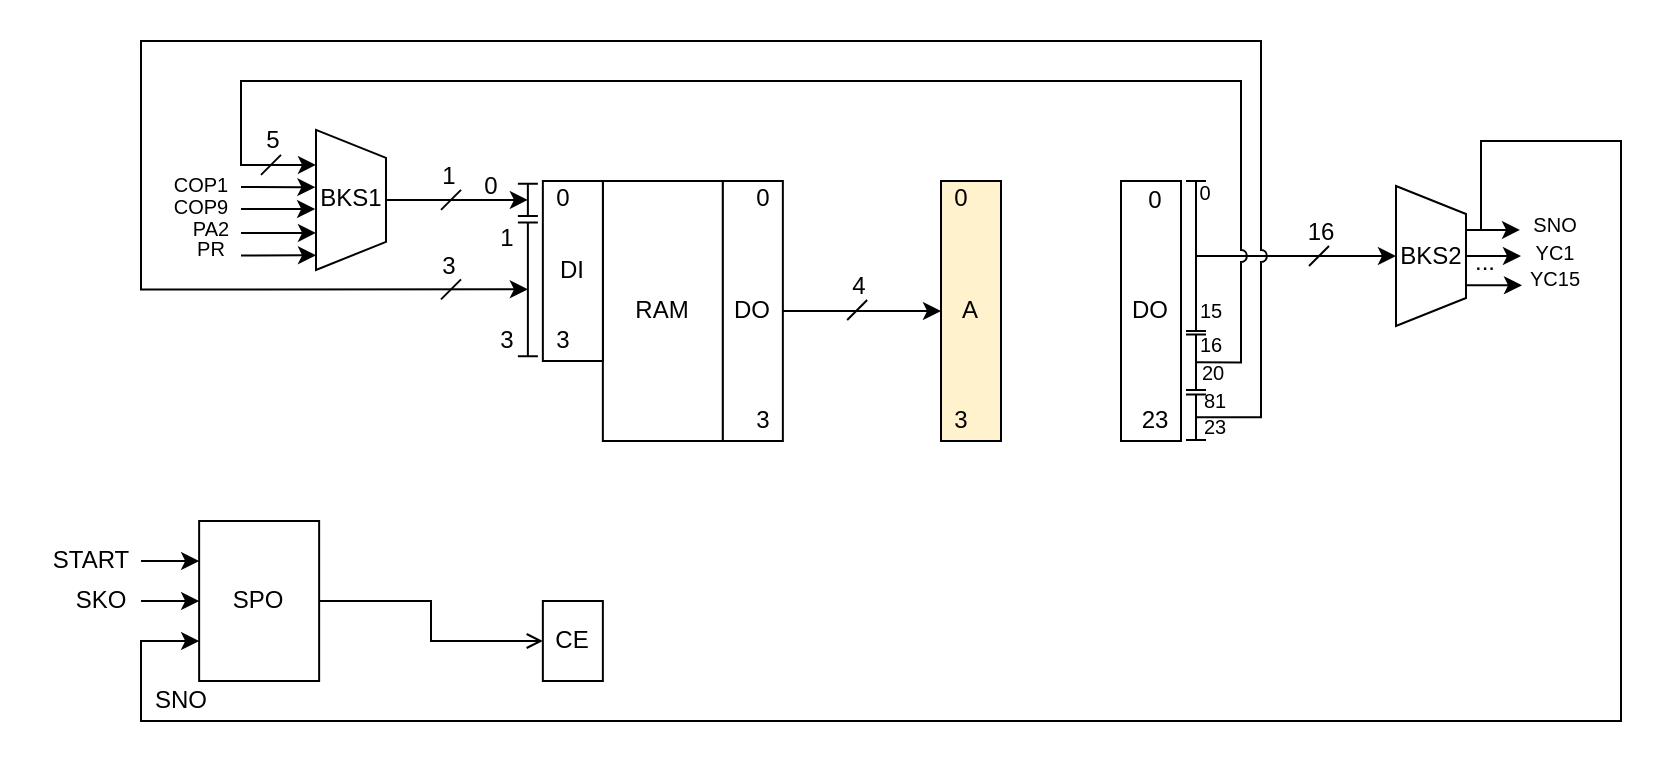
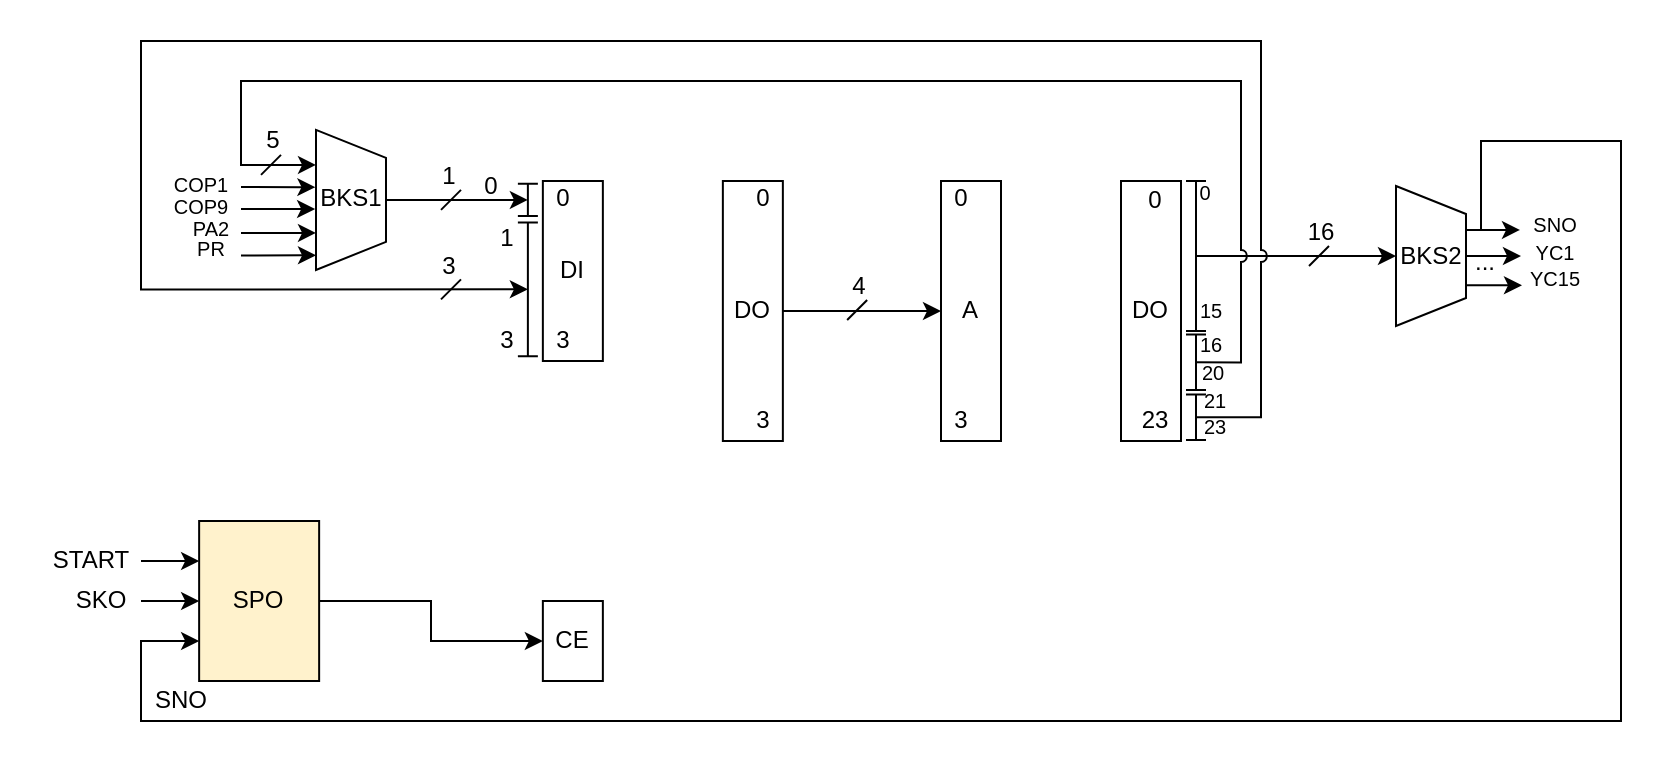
  <mxCell id="0" />
  <mxCell id="1" parent="0" />
  <mxCell id="2" style="edgeStyle=orthogonalEdgeStyle;rounded=0;jumpStyle=arc;orthogonalLoop=1;jettySize=auto;html=1;entryX=0.5;entryY=0.5;entryDx=0;entryDy=0;entryPerimeter=0;" parent="1" source="3" target="16" edge="1"><mxGeometry relative="1" as="geometry" /></mxCell>
  <mxCell id="3" value="BKS1" style="shape=trapezoid;perimeter=trapezoidPerimeter;whiteSpace=wrap;html=1;fillColor=#ffffff;rotation=90;aspect=fixed;horizontal=0;" parent="1" vertex="1"><mxGeometry x="140" y="81.95" width="70" height="35" as="geometry" /></mxCell>
  <mxCell id="4" value="DO" style="rounded=0;whiteSpace=wrap;html=1;" parent="1" vertex="1"><mxGeometry x="560" y="90" width="30" height="130" as="geometry" /></mxCell>
- <mxCell id="5" value="A" style="rounded=0;whiteSpace=wrap;html=1;fillColor=#fff2cc;" parent="1" vertex="1"><mxGeometry x="470" y="90" width="30" height="130" as="geometry" /></mxCell>
- <mxCell id="6" value="RAM" style="rounded=0;whiteSpace=wrap;html=1;" parent="1" vertex="1"><mxGeometry x="300.93" y="90" width="60" height="130" as="geometry" /></mxCell>
+ <mxCell id="5" value="A" style="rounded=0;whiteSpace=wrap;html=1;" parent="1" vertex="1"><mxGeometry x="470" y="90" width="30" height="130" as="geometry" /></mxCell>
  <mxCell id="7" style="edgeStyle=orthogonalEdgeStyle;rounded=0;orthogonalLoop=1;jettySize=auto;html=1;entryX=0;entryY=0.5;entryDx=0;entryDy=0;" parent="1" source="8" target="5" edge="1"><mxGeometry relative="1" as="geometry" /></mxCell>
  <mxCell id="8" value="DO" style="rounded=0;whiteSpace=wrap;html=1;" parent="1" vertex="1"><mxGeometry x="360.93" y="90" width="30" height="130" as="geometry" /></mxCell>
  <mxCell id="9" value="DI" style="rounded=0;whiteSpace=wrap;html=1;" parent="1" vertex="1"><mxGeometry x="270.93" y="90" width="30" height="90" as="geometry" /></mxCell>
  <mxCell id="10" value="CE" style="rounded=0;whiteSpace=wrap;html=1;" parent="1" vertex="1"><mxGeometry x="270.93" y="300" width="30" height="40" as="geometry" /></mxCell>
- <mxCell id="11" style="edgeStyle=orthogonalEdgeStyle;rounded=0;orthogonalLoop=1;jettySize=auto;html=1;entryX=0;entryY=0.5;entryDx=0;entryDy=0;endArrow=open;" parent="1" source="12" target="10" edge="1"><mxGeometry relative="1" as="geometry" /></mxCell>
- <mxCell id="12" value="SPO" style="rounded=0;whiteSpace=wrap;html=1;" parent="1" vertex="1"><mxGeometry x="99.07" y="260" width="60" height="80" as="geometry" /></mxCell>
+ <mxCell id="11" style="edgeStyle=orthogonalEdgeStyle;rounded=0;orthogonalLoop=1;jettySize=auto;html=1;entryX=0;entryY=0.5;entryDx=0;entryDy=0;" parent="1" source="12" target="10" edge="1"><mxGeometry relative="1" as="geometry" /></mxCell>
+ <mxCell id="12" value="SPO" style="rounded=0;whiteSpace=wrap;html=1;fillColor=#fff2cc;" parent="1" vertex="1"><mxGeometry x="99.07" y="260" width="60" height="80" as="geometry" /></mxCell>
  <mxCell id="13" style="edgeStyle=orthogonalEdgeStyle;rounded=0;jumpStyle=arc;orthogonalLoop=1;jettySize=auto;html=1;" parent="1" source="14" edge="1"><mxGeometry relative="1" as="geometry"><mxPoint x="760" y="127.5" as="targetPoint" /></mxGeometry></mxCell>
  <mxCell id="14" value="BKS2" style="shape=trapezoid;perimeter=trapezoidPerimeter;whiteSpace=wrap;html=1;fillColor=#ffffff;rotation=90;aspect=fixed;horizontal=0;" parent="1" vertex="1"><mxGeometry x="680" y="110" width="70" height="35" as="geometry" /></mxCell>
  <mxCell id="15" value="" style="shape=crossbar;whiteSpace=wrap;html=1;rounded=1;fontSize=12;rotation=90;" parent="1" vertex="1"><mxGeometry x="230" y="139.18" width="66.87" height="10" as="geometry" /></mxCell>
  <mxCell id="16" value="" style="shape=crossbar;whiteSpace=wrap;html=1;rounded=1;fontSize=12;rotation=90;" parent="1" vertex="1"><mxGeometry x="255.36" y="94.45" width="16.16" height="10" as="geometry" /></mxCell>
  <mxCell id="17" style="edgeStyle=orthogonalEdgeStyle;rounded=0;orthogonalLoop=1;jettySize=auto;html=1;exitX=0.5;exitY=0.5;exitDx=0;exitDy=0;exitPerimeter=0;entryX=0.5;entryY=1;entryDx=0;entryDy=0;jumpStyle=arc;" parent="1" source="18" target="14" edge="1"><mxGeometry relative="1" as="geometry" /></mxCell>
  <mxCell id="18" value="" style="shape=crossbar;whiteSpace=wrap;html=1;rounded=1;fontSize=12;rotation=90;" parent="1" vertex="1"><mxGeometry x="560" y="122.5" width="75" height="10" as="geometry" /></mxCell>
  <mxCell id="19" style="edgeStyle=orthogonalEdgeStyle;rounded=0;orthogonalLoop=1;jettySize=auto;html=1;exitX=0.5;exitY=0.5;exitDx=0;exitDy=0;exitPerimeter=0;entryX=0.25;entryY=1;entryDx=0;entryDy=0;jumpStyle=arc;" parent="1" source="20" target="3" edge="1"><mxGeometry relative="1" as="geometry"><mxPoint x="140" y="82" as="targetPoint" /><Array as="points"><mxPoint x="620" y="181" /><mxPoint x="620" y="40" /><mxPoint x="120" y="40" /><mxPoint x="120" y="82" /></Array></mxGeometry></mxCell>
  <mxCell id="20" value="" style="shape=crossbar;whiteSpace=wrap;html=1;rounded=1;fontSize=12;rotation=90;" parent="1" vertex="1"><mxGeometry x="583.6" y="175.66" width="27.79" height="10" as="geometry" /></mxCell>
  <mxCell id="21" style="edgeStyle=orthogonalEdgeStyle;rounded=0;orthogonalLoop=1;jettySize=auto;html=1;exitX=0.5;exitY=0.5;exitDx=0;exitDy=0;exitPerimeter=0;entryX=0.5;entryY=0.5;entryDx=0;entryDy=0;entryPerimeter=0;jumpStyle=arc;" parent="1" source="22" target="15" edge="1"><mxGeometry relative="1" as="geometry"><mxPoint x="150" y="130" as="targetPoint" /><Array as="points"><mxPoint x="630" y="208" /><mxPoint x="630" y="20" /><mxPoint x="70" y="20" /><mxPoint x="70" y="144" /></Array></mxGeometry></mxCell>
  <mxCell id="22" value="" style="shape=crossbar;whiteSpace=wrap;html=1;rounded=1;fontSize=12;rotation=90;" parent="1" vertex="1"><mxGeometry x="586.11" y="203.11" width="22.79" height="10" as="geometry" /></mxCell>
  <mxCell id="23" value="" style="endArrow=classic;html=1;entryX=0.409;entryY=1.008;entryDx=0;entryDy=0;entryPerimeter=0;" parent="1" edge="1"><mxGeometry width="50" height="50" relative="1" as="geometry"><mxPoint x="120" y="93" as="sourcePoint" /><mxPoint x="157.22" y="93.08" as="targetPoint" /></mxGeometry></mxCell>
  <mxCell id="24" value="" style="endArrow=classic;html=1;" parent="1" edge="1"><mxGeometry width="50" height="50" relative="1" as="geometry"><mxPoint x="120" y="104" as="sourcePoint" /><mxPoint x="157.07" y="104" as="targetPoint" /></mxGeometry></mxCell>
  <mxCell id="25" value="" style="endArrow=classic;html=1;entryX=0.75;entryY=1;entryDx=0;entryDy=0;" parent="1" edge="1"><mxGeometry width="50" height="50" relative="1" as="geometry"><mxPoint x="120" y="116" as="sourcePoint" /><mxPoint x="157.5" y="115.95" as="targetPoint" /></mxGeometry></mxCell>
  <mxCell id="26" value="" style="endArrow=classic;html=1;entryX=0.75;entryY=1;entryDx=0;entryDy=0;" parent="1" edge="1"><mxGeometry width="50" height="50" relative="1" as="geometry"><mxPoint x="120" y="127.21" as="sourcePoint" /><mxPoint x="157.5" y="127.16" as="targetPoint" /></mxGeometry></mxCell>
  <mxCell id="27" value="&lt;font style=&quot;font-size: 10px&quot;&gt;COP9&lt;/font&gt;" style="text;html=1;align=center;verticalAlign=middle;resizable=0;points=[];autosize=1;" parent="1" vertex="1"><mxGeometry x="80" y="93.45" width="40" height="20" as="geometry" /></mxCell>
  <mxCell id="28" value="&lt;font style=&quot;font-size: 10px&quot;&gt;COP1&lt;/font&gt;" style="text;html=1;align=center;verticalAlign=middle;resizable=0;points=[];autosize=1;" parent="1" vertex="1"><mxGeometry x="80" y="81.95" width="40" height="20" as="geometry" /></mxCell>
  <mxCell id="29" value="&lt;font style=&quot;font-size: 10px&quot;&gt;PR&lt;/font&gt;" style="text;html=1;align=center;verticalAlign=middle;resizable=0;points=[];autosize=1;" parent="1" vertex="1"><mxGeometry x="90" y="114.45" width="30" height="20" as="geometry" /></mxCell>
  <mxCell id="30" value="&lt;font style=&quot;font-size: 10px&quot;&gt;PA2&lt;/font&gt;" style="text;html=1;align=center;verticalAlign=middle;resizable=0;points=[];autosize=1;" parent="1" vertex="1"><mxGeometry x="90" y="104.45" width="30" height="20" as="geometry" /></mxCell>
  <mxCell id="31" value="" style="endArrow=none;html=1;" parent="1" edge="1"><mxGeometry width="50" height="50" relative="1" as="geometry"><mxPoint x="130" y="86.95" as="sourcePoint" /><mxPoint x="140" y="76.95" as="targetPoint" /></mxGeometry></mxCell>
  <mxCell id="32" value="5" style="text;html=1;align=center;verticalAlign=middle;resizable=0;points=[];autosize=1;" parent="1" vertex="1"><mxGeometry x="126" y="59.95" width="20" height="20" as="geometry" /></mxCell>
  <mxCell id="33" value="" style="endArrow=none;html=1;" parent="1" edge="1"><mxGeometry width="50" height="50" relative="1" as="geometry"><mxPoint x="220" y="149.18" as="sourcePoint" /><mxPoint x="230" y="139.18" as="targetPoint" /></mxGeometry></mxCell>
  <mxCell id="34" value="3" style="text;html=1;align=center;verticalAlign=middle;resizable=0;points=[];autosize=1;" parent="1" vertex="1"><mxGeometry x="214" y="122.5" width="20" height="20" as="geometry" /></mxCell>
  <mxCell id="35" value="" style="endArrow=none;html=1;" parent="1" edge="1"><mxGeometry width="50" height="50" relative="1" as="geometry"><mxPoint x="423.07" y="159.5" as="sourcePoint" /><mxPoint x="433.07" y="149.5" as="targetPoint" /></mxGeometry></mxCell>
  <mxCell id="36" value="4" style="text;html=1;align=center;verticalAlign=middle;resizable=0;points=[];autosize=1;" parent="1" vertex="1"><mxGeometry x="419.07" y="132.5" width="20" height="20" as="geometry" /></mxCell>
  <mxCell id="37" value="" style="endArrow=none;html=1;" parent="1" edge="1"><mxGeometry width="50" height="50" relative="1" as="geometry"><mxPoint x="654" y="132.5" as="sourcePoint" /><mxPoint x="664" y="122.5" as="targetPoint" /></mxGeometry></mxCell>
  <mxCell id="38" value="16" style="text;html=1;align=center;verticalAlign=middle;resizable=0;points=[];autosize=1;" parent="1" vertex="1"><mxGeometry x="645" y="105.5" width="30" height="20" as="geometry" /></mxCell>
  <mxCell id="39" value="" style="endArrow=classic;html=1;entryX=0;entryY=0.25;entryDx=0;entryDy=0;" parent="1" target="12" edge="1"><mxGeometry width="50" height="50" relative="1" as="geometry"><mxPoint x="70" y="280" as="sourcePoint" /><mxPoint x="99.07" y="269.04" as="targetPoint" /></mxGeometry></mxCell>
  <mxCell id="40" value="" style="endArrow=classic;html=1;entryX=0;entryY=0.5;entryDx=0;entryDy=0;" parent="1" target="12" edge="1"><mxGeometry width="50" height="50" relative="1" as="geometry"><mxPoint x="70" y="300" as="sourcePoint" /><mxPoint x="90" y="299.66" as="targetPoint" /></mxGeometry></mxCell>
  <mxCell id="41" style="edgeStyle=orthogonalEdgeStyle;rounded=0;jumpStyle=arc;orthogonalLoop=1;jettySize=auto;html=1;" parent="1" edge="1"><mxGeometry relative="1" as="geometry"><mxPoint x="760.5" y="142.16" as="targetPoint" /><mxPoint x="733" y="142.152" as="sourcePoint" /></mxGeometry></mxCell>
  <mxCell id="42" value="..." style="text;html=1;align=center;verticalAlign=middle;resizable=0;points=[];autosize=1;" parent="1" vertex="1"><mxGeometry x="727" y="121.18" width="30" height="20" as="geometry" /></mxCell>
  <mxCell id="43" style="edgeStyle=orthogonalEdgeStyle;rounded=0;jumpStyle=arc;orthogonalLoop=1;jettySize=auto;html=1;" parent="1" edge="1"><mxGeometry relative="1" as="geometry"><mxPoint x="759.5" y="114.46" as="targetPoint" /><mxPoint x="732" y="114.452" as="sourcePoint" /></mxGeometry></mxCell>
  <mxCell id="44" value="" style="endArrow=classic;html=1;entryX=0;entryY=0.75;entryDx=0;entryDy=0;rounded=0;" parent="1" target="12" edge="1"><mxGeometry width="50" height="50" relative="1" as="geometry"><mxPoint x="740" y="114" as="sourcePoint" /><mxPoint x="70" y="320" as="targetPoint" /><Array as="points"><mxPoint x="740" y="70" /><mxPoint x="810" y="70" /><mxPoint x="810" y="360" /><mxPoint x="70" y="360" /><mxPoint x="70" y="320" /></Array></mxGeometry></mxCell>
  <mxCell id="45" value="START" style="text;html=1;align=center;verticalAlign=middle;resizable=0;points=[];autosize=1;" parent="1" vertex="1"><mxGeometry x="20" y="270" width="50" height="20" as="geometry" /></mxCell>
  <mxCell id="46" value="SKO" style="text;html=1;align=center;verticalAlign=middle;resizable=0;points=[];autosize=1;" parent="1" vertex="1"><mxGeometry x="30" y="290" width="40" height="20" as="geometry" /></mxCell>
  <mxCell id="47" value="SNO" style="text;html=1;align=center;verticalAlign=middle;resizable=0;points=[];autosize=1;" parent="1" vertex="1"><mxGeometry x="70" y="340" width="40" height="20" as="geometry" /></mxCell>
  <mxCell id="48" value="0" style="text;html=1;align=center;verticalAlign=middle;resizable=0;points=[];autosize=1;" parent="1" vertex="1"><mxGeometry x="470" y="89.45" width="20" height="20" as="geometry" /></mxCell>
  <mxCell id="49" value="3" style="text;html=1;align=center;verticalAlign=middle;resizable=0;points=[];autosize=1;" parent="1" vertex="1"><mxGeometry x="470" y="200" width="20" height="20" as="geometry" /></mxCell>
  <mxCell id="50" value="0" style="text;html=1;align=center;verticalAlign=middle;resizable=0;points=[];autosize=1;" parent="1" vertex="1"><mxGeometry x="370.93" y="89.45" width="20" height="20" as="geometry" /></mxCell>
  <mxCell id="51" value="3" style="text;html=1;align=center;verticalAlign=middle;resizable=0;points=[];autosize=1;" parent="1" vertex="1"><mxGeometry x="370.93" y="200" width="20" height="20" as="geometry" /></mxCell>
  <mxCell id="52" value="3" style="text;html=1;align=center;verticalAlign=middle;resizable=0;points=[];autosize=1;" parent="1" vertex="1"><mxGeometry x="270.93" y="160" width="20" height="20" as="geometry" /></mxCell>
  <mxCell id="53" value="0" style="text;html=1;align=center;verticalAlign=middle;resizable=0;points=[];autosize=1;" parent="1" vertex="1"><mxGeometry x="270.93" y="89.45" width="20" height="20" as="geometry" /></mxCell>
  <mxCell id="54" value="1" style="text;html=1;align=center;verticalAlign=middle;resizable=0;points=[];autosize=1;" parent="1" vertex="1"><mxGeometry x="243" y="109.45" width="20" height="20" as="geometry" /></mxCell>
  <mxCell id="55" value="3" style="text;html=1;align=center;verticalAlign=middle;resizable=0;points=[];autosize=1;" parent="1" vertex="1"><mxGeometry x="243" y="160" width="20" height="20" as="geometry" /></mxCell>
  <mxCell id="56" value="0" style="text;html=1;align=center;verticalAlign=middle;resizable=0;points=[];autosize=1;" parent="1" vertex="1"><mxGeometry x="235.36" y="83.45" width="20" height="20" as="geometry" /></mxCell>
  <mxCell id="57" value="0" style="text;html=1;align=center;verticalAlign=middle;resizable=0;points=[];autosize=1;fontSize=10;" parent="1" vertex="1"><mxGeometry x="592.39" y="85.5" width="20" height="20" as="geometry" /></mxCell>
  <mxCell id="58" value="15" style="text;html=1;align=center;verticalAlign=middle;resizable=0;points=[];autosize=1;fontSize=10;" parent="1" vertex="1"><mxGeometry x="590" y="145" width="30" height="20" as="geometry" /></mxCell>
  <mxCell id="59" value="16" style="text;html=1;align=center;verticalAlign=middle;resizable=0;points=[];autosize=1;fontSize=10;" parent="1" vertex="1"><mxGeometry x="590.39" y="162" width="30" height="20" as="geometry" /></mxCell>
  <mxCell id="60" value="20" style="text;html=1;align=center;verticalAlign=middle;resizable=0;points=[];autosize=1;fontSize=10;" parent="1" vertex="1"><mxGeometry x="591" y="175.66" width="30" height="20" as="geometry" /></mxCell>
- <mxCell id="61" value="81" style="text;html=1;align=center;verticalAlign=middle;resizable=0;points=[];autosize=1;fontSize=10;" parent="1" vertex="1"><mxGeometry x="592" y="190" width="30" height="20" as="geometry" /></mxCell>
+ <mxCell id="61" value="21" style="text;html=1;align=center;verticalAlign=middle;resizable=0;points=[];autosize=1;fontSize=10;" parent="1" vertex="1"><mxGeometry x="592" y="190" width="30" height="20" as="geometry" /></mxCell>
  <mxCell id="62" value="23" style="text;html=1;align=center;verticalAlign=middle;resizable=0;points=[];autosize=1;fontSize=10;" parent="1" vertex="1"><mxGeometry x="592.39" y="203.11" width="30" height="20" as="geometry" /></mxCell>
  <mxCell id="63" value="23" style="text;html=1;align=center;verticalAlign=middle;resizable=0;points=[];autosize=1;fontSize=12;" parent="1" vertex="1"><mxGeometry x="562.39" y="200" width="30" height="20" as="geometry" /></mxCell>
  <mxCell id="64" value="0" style="text;html=1;align=center;verticalAlign=middle;resizable=0;points=[];autosize=1;fontSize=12;" parent="1" vertex="1"><mxGeometry x="567.39" y="90" width="20" height="20" as="geometry" /></mxCell>
  <mxCell id="65" value="" style="endArrow=none;html=1;" parent="1" edge="1"><mxGeometry width="50" height="50" relative="1" as="geometry"><mxPoint x="220" y="104.45" as="sourcePoint" /><mxPoint x="230" y="94.45" as="targetPoint" /></mxGeometry></mxCell>
  <mxCell id="66" value="1" style="text;html=1;align=center;verticalAlign=middle;resizable=0;points=[];autosize=1;" parent="1" vertex="1"><mxGeometry x="214" y="77.77" width="20" height="20" as="geometry" /></mxCell>
  <mxCell id="67" value="&lt;font style=&quot;font-size: 10px&quot;&gt;SNO&lt;/font&gt;" style="text;html=1;align=center;verticalAlign=middle;resizable=0;points=[];autosize=1;fontSize=12;" parent="1" vertex="1"><mxGeometry x="757" y="101.95" width="40" height="20" as="geometry" /></mxCell>
  <mxCell id="68" value="&lt;font style=&quot;font-size: 10px&quot;&gt;YC1&lt;/font&gt;" style="text;html=1;align=center;verticalAlign=middle;resizable=0;points=[];autosize=1;fontSize=12;" parent="1" vertex="1"><mxGeometry x="762" y="116.45" width="30" height="20" as="geometry" /></mxCell>
  <mxCell id="69" value="&lt;font style=&quot;font-size: 10px&quot;&gt;YC15&lt;/font&gt;" style="text;html=1;align=center;verticalAlign=middle;resizable=0;points=[];autosize=1;fontSize=12;" parent="1" vertex="1"><mxGeometry x="757" y="129.18" width="40" height="20" as="geometry" /></mxCell>
